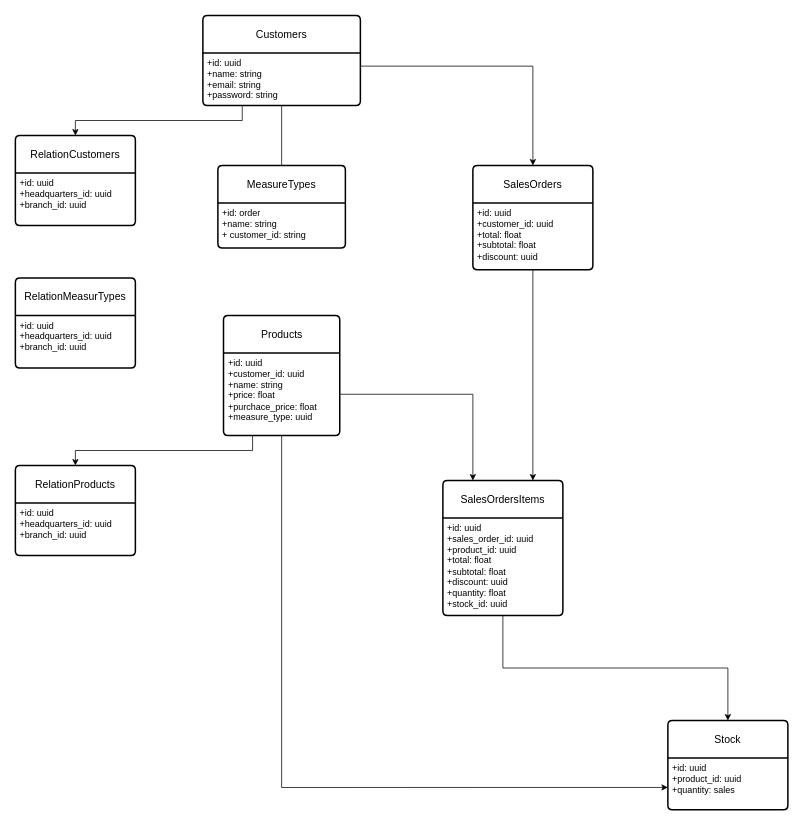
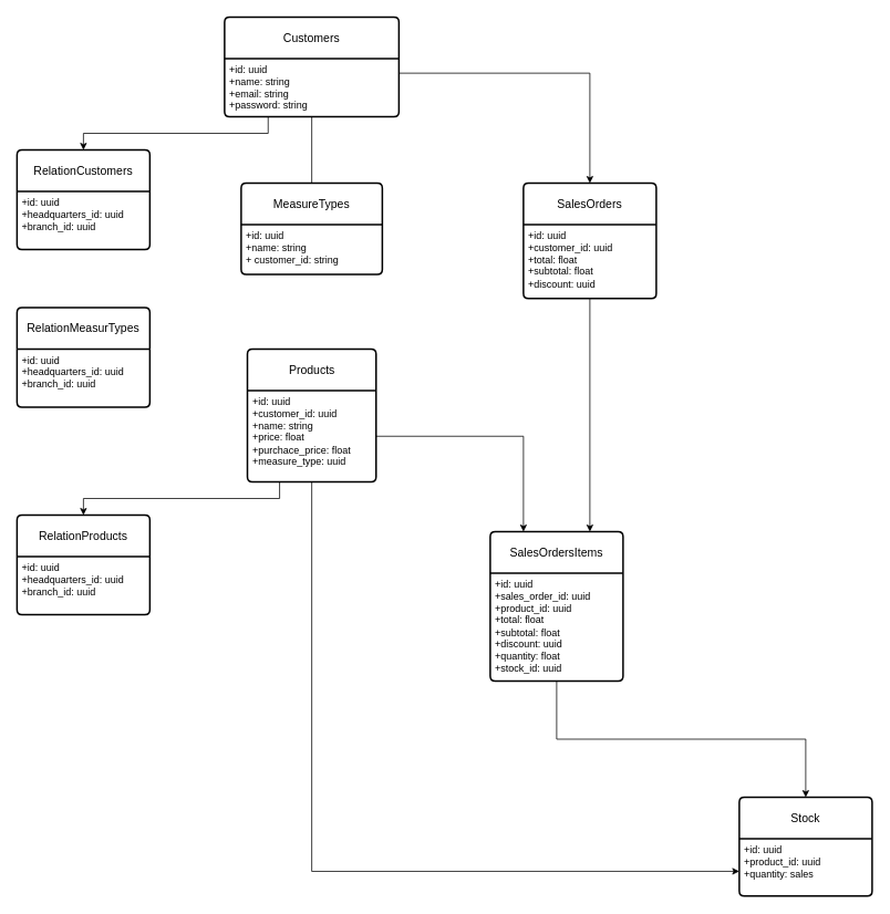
  <mxCell id="0" />
  <mxCell id="1" parent="0" />
  <mxCell id="2" value="Customers" style="swimlane;childLayout=stackLayout;horizontal=1;startSize=50;horizontalStack=0;rounded=1;fontSize=14;fontStyle=0;strokeWidth=2;resizeParent=0;resizeLast=1;shadow=0;dashed=0;align=center;arcSize=4;whiteSpace=wrap;html=1;" parent="1" vertex="1"><mxGeometry x="270" y="20" width="210" height="120" as="geometry"><mxRectangle x="90" y="50" width="110" height="50" as="alternateBounds" /></mxGeometry></mxCell>
  <mxCell id="3" value="+id: uuid&lt;br&gt;+name: string&lt;br&gt;+email: string&lt;br&gt;+password: string" style="align=left;strokeColor=none;fillColor=none;spacingLeft=4;fontSize=12;verticalAlign=top;resizable=0;rotatable=0;part=1;html=1;" parent="2" vertex="1"><mxGeometry y="50" width="210" height="70" as="geometry" /></mxCell>
  <mxCell id="4" value="RelationCustomers" style="swimlane;childLayout=stackLayout;horizontal=1;startSize=50;horizontalStack=0;rounded=1;fontSize=14;fontStyle=0;strokeWidth=2;resizeParent=0;resizeLast=1;shadow=0;dashed=0;align=center;arcSize=4;whiteSpace=wrap;html=1;" parent="1" vertex="1"><mxGeometry y="180" width="160" height="120" as="geometry" x="20"><mxRectangle x="90" y="50" width="110" height="50" as="alternateBounds" /></mxGeometry></mxCell>
  <mxCell id="5" value="+id: uuid&lt;br&gt;+headquarters_id: uuid&lt;br&gt;+branch_id: uuid" style="align=left;strokeColor=none;fillColor=none;spacingLeft=4;fontSize=12;verticalAlign=top;resizable=0;rotatable=0;part=1;html=1;" parent="4" vertex="1"><mxGeometry y="50" width="160" height="70" as="geometry" /></mxCell>
  <mxCell id="6" value="Products" style="swimlane;childLayout=stackLayout;horizontal=1;startSize=50;horizontalStack=0;rounded=1;fontSize=14;fontStyle=0;strokeWidth=2;resizeParent=0;resizeLast=1;shadow=0;dashed=0;align=center;arcSize=4;whiteSpace=wrap;html=1;" parent="1" vertex="1"><mxGeometry x="297.5" y="420" width="155" height="160" as="geometry"><mxRectangle x="90" y="50" width="110" height="50" as="alternateBounds" /></mxGeometry></mxCell>
  <mxCell id="7" value="+id: uuid&lt;br&gt;+customer_id: uuid&lt;br&gt;+name: string&lt;br&gt;+price: float&lt;br&gt;+purchace_price: float&lt;br&gt;+measure_type: uuid" style="align=left;strokeColor=none;fillColor=none;spacingLeft=4;fontSize=12;verticalAlign=top;resizable=0;rotatable=0;part=1;html=1;" parent="6" vertex="1"><mxGeometry y="50" width="155" height="110" as="geometry" /></mxCell>
  <mxCell id="8" style="edgeStyle=orthogonalEdgeStyle;rounded=0;orthogonalLoop=1;jettySize=auto;html=1;exitX=0.5;exitY=1;exitDx=0;exitDy=0;" parent="6" source="7" target="7" edge="1"><mxGeometry relative="1" as="geometry" /></mxCell>
  <mxCell id="9" style="edgeStyle=orthogonalEdgeStyle;rounded=0;orthogonalLoop=1;jettySize=auto;html=1;exitX=0.25;exitY=1;exitDx=0;exitDy=0;entryX=0.5;entryY=0;entryDx=0;entryDy=0;" parent="1" source="3" target="4" edge="1"><mxGeometry relative="1" as="geometry" /></mxCell>
  <mxCell id="10" value="RelationProducts" style="swimlane;childLayout=stackLayout;horizontal=1;startSize=50;horizontalStack=0;rounded=1;fontSize=14;fontStyle=0;strokeWidth=2;resizeParent=0;resizeLast=1;shadow=0;dashed=0;align=center;arcSize=4;whiteSpace=wrap;html=1;" parent="1" vertex="1"><mxGeometry y="620" width="160" height="120" as="geometry" x="20"><mxRectangle x="90" y="50" width="110" height="50" as="alternateBounds" /></mxGeometry></mxCell>
  <mxCell id="11" value="+id: uuid&lt;br&gt;+headquarters_id: uuid&lt;br&gt;+branch_id: uuid" style="align=left;strokeColor=none;fillColor=none;spacingLeft=4;fontSize=12;verticalAlign=top;resizable=0;rotatable=0;part=1;html=1;" parent="10" vertex="1"><mxGeometry y="50" width="160" height="70" as="geometry" /></mxCell>
  <mxCell id="12" value="" style="edgeStyle=orthogonalEdgeStyle;rounded=0;orthogonalLoop=1;jettySize=auto;html=1;entryX=0.5;entryY=0;entryDx=0;entryDy=0;endArrow=none;" parent="1" source="3" target="13" edge="1"><mxGeometry relative="1" as="geometry"><mxPoint x="375" y="240" as="sourcePoint" /><mxPoint x="375" y="401" as="targetPoint" /></mxGeometry></mxCell>
  <mxCell id="13" value="MeasureTypes" style="swimlane;childLayout=stackLayout;horizontal=1;startSize=50;horizontalStack=0;rounded=1;fontSize=14;fontStyle=0;strokeWidth=2;resizeParent=0;resizeLast=1;shadow=0;dashed=0;align=center;arcSize=4;whiteSpace=wrap;html=1;" parent="1" vertex="1"><mxGeometry x="290" y="220" width="170" height="110" as="geometry"><mxRectangle x="90" y="50" width="110" height="50" as="alternateBounds" /></mxGeometry></mxCell>
- <mxCell id="14" value="+id: order&lt;br&gt;+name: string&lt;br&gt;+ customer_id: string" style="align=left;strokeColor=none;fillColor=none;spacingLeft=4;fontSize=12;verticalAlign=top;resizable=0;rotatable=0;part=1;html=1;" parent="13" vertex="1"><mxGeometry y="50" width="170" height="60" as="geometry" /></mxCell>
+ <mxCell id="14" value="+id: uuid&lt;br&gt;+name: string&lt;br&gt;+ customer_id: string" style="align=left;strokeColor=none;fillColor=none;spacingLeft=4;fontSize=12;verticalAlign=top;resizable=0;rotatable=0;part=1;html=1;" parent="13" vertex="1"><mxGeometry y="50" width="170" height="60" as="geometry" /></mxCell>
  <mxCell id="15" value="RelationMeasurTypes" style="swimlane;childLayout=stackLayout;horizontal=1;startSize=50;horizontalStack=0;rounded=1;fontSize=14;fontStyle=0;strokeWidth=2;resizeParent=0;resizeLast=1;shadow=0;dashed=0;align=center;arcSize=4;whiteSpace=wrap;html=1;" parent="1" vertex="1"><mxGeometry y="370" width="160" height="120" as="geometry" x="20"><mxRectangle x="90" y="50" width="110" height="50" as="alternateBounds" /></mxGeometry></mxCell>
  <mxCell id="16" value="+id: uuid&lt;br&gt;+headquarters_id: uuid&lt;br&gt;+branch_id: uuid" style="align=left;strokeColor=none;fillColor=none;spacingLeft=4;fontSize=12;verticalAlign=top;resizable=0;rotatable=0;part=1;html=1;" parent="15" vertex="1"><mxGeometry y="50" width="160" height="70" as="geometry" /></mxCell>
  <mxCell id="17" style="edgeStyle=orthogonalEdgeStyle;rounded=0;orthogonalLoop=1;jettySize=auto;html=1;exitX=0.25;exitY=1;exitDx=0;exitDy=0;" parent="1" source="7" target="10" edge="1"><mxGeometry relative="1" as="geometry" /></mxCell>
  <mxCell id="18" value="SalesOrders" style="swimlane;childLayout=stackLayout;horizontal=1;startSize=50;horizontalStack=0;rounded=1;fontSize=14;fontStyle=0;strokeWidth=2;resizeParent=0;resizeLast=1;shadow=0;dashed=0;align=center;arcSize=4;whiteSpace=wrap;html=1;" parent="1" vertex="1"><mxGeometry x="630" y="220" width="160" height="139" as="geometry"><mxRectangle x="90" y="50" width="110" height="50" as="alternateBounds" /></mxGeometry></mxCell>
  <mxCell id="19" value="+id: uuid&lt;br&gt;+customer_id: uuid&lt;br&gt;+total: float&lt;br&gt;+subtotal: float&lt;br&gt;+discount: uuid&lt;br&gt;" style="align=left;strokeColor=none;fillColor=none;spacingLeft=4;fontSize=12;verticalAlign=top;resizable=0;rotatable=0;part=1;html=1;" parent="18" vertex="1"><mxGeometry y="50" width="160" height="89" as="geometry" /></mxCell>
  <mxCell id="20" style="edgeStyle=orthogonalEdgeStyle;rounded=0;orthogonalLoop=1;jettySize=auto;html=1;exitX=0.5;exitY=1;exitDx=0;exitDy=0;" parent="18" source="19" target="19" edge="1"><mxGeometry relative="1" as="geometry" /></mxCell>
  <mxCell id="21" value="SalesOrdersItems" style="swimlane;childLayout=stackLayout;horizontal=1;startSize=50;horizontalStack=0;rounded=1;fontSize=14;fontStyle=0;strokeWidth=2;resizeParent=0;resizeLast=1;shadow=0;dashed=0;align=center;arcSize=4;whiteSpace=wrap;html=1;" parent="1" vertex="1"><mxGeometry x="590" y="640" width="160" height="180" as="geometry"><mxRectangle x="570" y="350" width="110" height="50" as="alternateBounds" /></mxGeometry></mxCell>
  <mxCell id="22" value="+id: uuid&lt;br&gt;+sales_order_id: uuid&lt;br&gt;+product_id: uuid&lt;br&gt;+total: float&lt;br&gt;+subtotal: float&lt;br&gt;+discount: uuid&lt;br&gt;+quantity: float&lt;br&gt;+stock_id: uuid" style="align=left;strokeColor=none;fillColor=none;spacingLeft=4;fontSize=12;verticalAlign=top;resizable=0;rotatable=0;part=1;html=1;" parent="21" vertex="1"><mxGeometry y="50" width="160" height="130" as="geometry" /></mxCell>
  <mxCell id="23" style="edgeStyle=orthogonalEdgeStyle;rounded=0;orthogonalLoop=1;jettySize=auto;html=1;exitX=0.5;exitY=1;exitDx=0;exitDy=0;" parent="21" source="22" target="22" edge="1"><mxGeometry relative="1" as="geometry" /></mxCell>
  <mxCell id="24" style="edgeStyle=orthogonalEdgeStyle;rounded=0;orthogonalLoop=1;jettySize=auto;html=1;exitX=1;exitY=0.25;exitDx=0;exitDy=0;entryX=0.5;entryY=0;entryDx=0;entryDy=0;" parent="1" source="3" target="18" edge="1"><mxGeometry relative="1" as="geometry" /></mxCell>
  <mxCell id="25" value="Stock" style="swimlane;childLayout=stackLayout;horizontal=1;startSize=50;horizontalStack=0;rounded=1;fontSize=14;fontStyle=0;strokeWidth=2;resizeParent=0;resizeLast=1;shadow=0;dashed=0;align=center;arcSize=4;whiteSpace=wrap;html=1;" parent="1" vertex="1"><mxGeometry x="890" y="960" width="160" height="119" as="geometry"><mxRectangle x="870" y="670" width="110" height="50" as="alternateBounds" /></mxGeometry></mxCell>
  <mxCell id="26" value="+id: uuid&lt;br&gt;+product_id: uuid&lt;br&gt;+quantity: sales&lt;br&gt;" style="align=left;strokeColor=none;fillColor=none;spacingLeft=4;fontSize=12;verticalAlign=top;resizable=0;rotatable=0;part=1;html=1;" parent="25" vertex="1"><mxGeometry y="50" width="160" height="69" as="geometry" /></mxCell>
  <mxCell id="27" style="edgeStyle=orthogonalEdgeStyle;rounded=0;orthogonalLoop=1;jettySize=auto;html=1;exitX=0.5;exitY=1;exitDx=0;exitDy=0;" parent="25" source="26" target="26" edge="1"><mxGeometry relative="1" as="geometry" /></mxCell>
  <mxCell id="28" style="edgeStyle=orthogonalEdgeStyle;rounded=0;orthogonalLoop=1;jettySize=auto;html=1;exitX=1;exitY=0.5;exitDx=0;exitDy=0;entryX=0.25;entryY=0;entryDx=0;entryDy=0;" parent="1" source="7" target="21" edge="1"><mxGeometry relative="1" as="geometry" /></mxCell>
  <mxCell id="29" style="edgeStyle=orthogonalEdgeStyle;rounded=0;orthogonalLoop=1;jettySize=auto;html=1;exitX=0.5;exitY=1;exitDx=0;exitDy=0;entryX=0;entryY=0.75;entryDx=0;entryDy=0;" parent="1" source="7" target="25" edge="1"><mxGeometry relative="1" as="geometry" /></mxCell>
  <mxCell id="30" style="edgeStyle=orthogonalEdgeStyle;rounded=0;orthogonalLoop=1;jettySize=auto;html=1;exitX=0.5;exitY=1;exitDx=0;exitDy=0;entryX=0.5;entryY=0;entryDx=0;entryDy=0;" parent="1" source="22" target="25" edge="1"><mxGeometry relative="1" as="geometry" /></mxCell>
  <mxCell id="31" style="edgeStyle=orthogonalEdgeStyle;rounded=0;orthogonalLoop=1;jettySize=auto;html=1;exitX=0.5;exitY=1;exitDx=0;exitDy=0;entryX=0.75;entryY=0;entryDx=0;entryDy=0;" parent="1" source="19" target="21" edge="1"><mxGeometry relative="1" as="geometry" /></mxCell>
